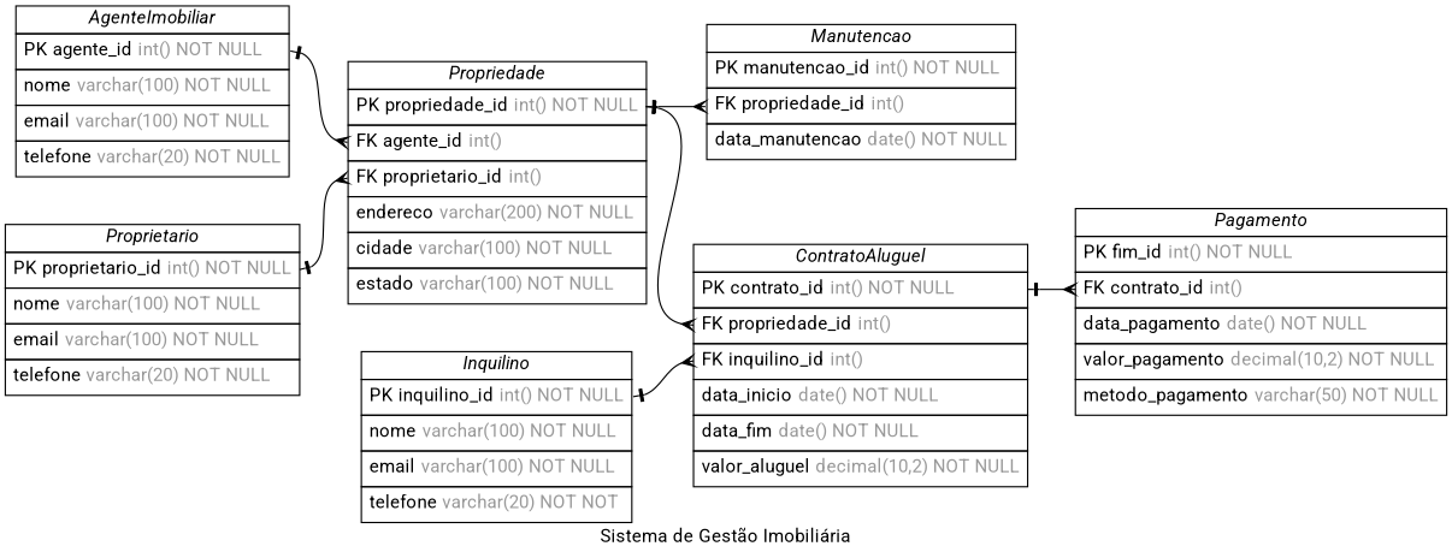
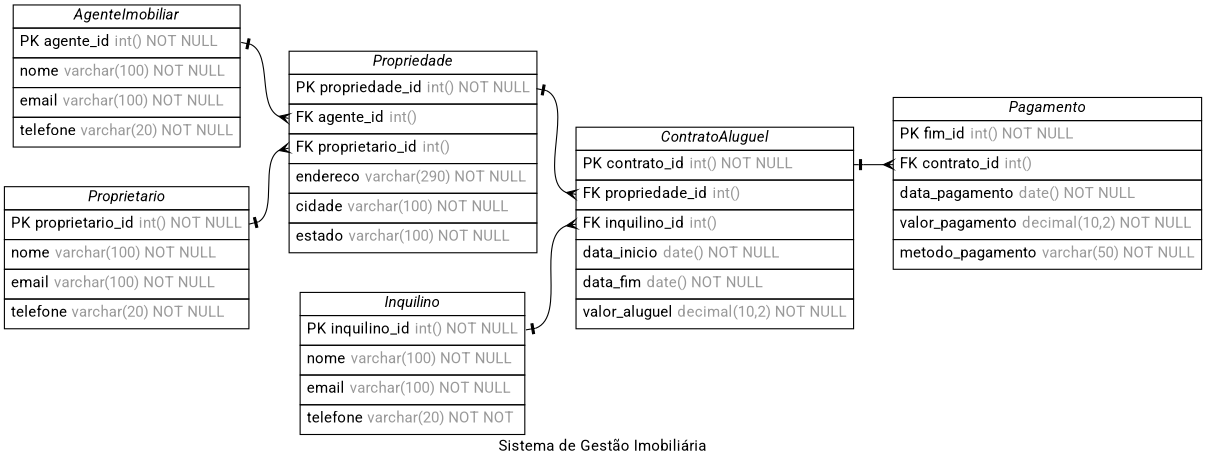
  digraph {
    concentrate=true
    fontname=Roboto
    label="Sistema de Gestão Imobiliária"
    nodesep=0.5
    rankdir=LR
    splines=spline
    node [fontname=Roboto shape=plain]
    edge [arrowhead=ocrow arrowsize=0.9 arrowtail=noneotee dir=both fontname=Roboto fontsize=12 headport=propriedade_id labelangle=32 labeldistance=1.8 penwidth=1.0 tailport=propriedade_id]
    n1 [label=<         <table border="0" cellborder="1" cellspacing="0" >         <tr><td><i>AgenteImobiliar</i></td></tr>         <tr><td port="agente_id" align="left" cellpadding="5">PK agente_id <font color="grey60">int() NOT NULL</font></td></tr>         <tr><td port="nome" align="left" cellpadding="5">nome <font color="grey60">varchar(100) NOT NULL</font></td></tr>         <tr><td port="email" align="left" cellpadding="5">email <font color="grey60">varchar(100) NOT NULL</font></td></tr>         <tr><td port="telefone" align="left" cellpadding="5">telefone <font color="grey60">varchar(20) NOT NULL</font></td></tr>     </table>>]
-   n2 [label=<         <table border="0" cellborder="1" cellspacing="0" >         <tr><td><i>Propriedade</i></td></tr>         <tr><td port="propriedade_id" align="left" cellpadding="5">PK propriedade_id <font color="grey60">int() NOT NULL</font></td></tr>         <tr><td port="agente_id" align="left" cellpadding="5">FK agente_id <font color="grey60">int()</font></td></tr>         <tr><td port="proprietario_id" align="left" cellpadding="5">FK proprietario_id <font color="grey60">int()</font></td></tr>         <tr><td port="endereco" align="left" cellpadding="5">endereco <font color="grey60">varchar(200) NOT NULL</font></td></tr>         <tr><td port="cidade" align="left" cellpadding="5">cidade <font color="grey60">varchar(100) NOT NULL</font></td></tr>         <tr><td port="estado" align="left" cellpadding="5">estado <font color="grey60">varchar(100) NOT NULL</font></td></tr>     </table>>]
+   n2 [label=<         <table border="0" cellborder="1" cellspacing="0" >         <tr><td><i>Propriedade</i></td></tr>         <tr><td port="propriedade_id" align="left" cellpadding="5">PK propriedade_id <font color="grey60">int() NOT NULL</font></td></tr>         <tr><td port="agente_id" align="left" cellpadding="5">FK agente_id <font color="grey60">int()</font></td></tr>         <tr><td port="proprietario_id" align="left" cellpadding="5">FK proprietario_id <font color="grey60">int()</font></td></tr>         <tr><td port="endereco" align="left" cellpadding="5">endereco <font color="grey60">varchar(290) NOT NULL</font></td></tr>         <tr><td port="cidade" align="left" cellpadding="5">cidade <font color="grey60">varchar(100) NOT NULL</font></td></tr>         <tr><td port="estado" align="left" cellpadding="5">estado <font color="grey60">varchar(100) NOT NULL</font></td></tr>     </table>>]
    n3 [label=<         <table border="0" cellborder="1" cellspacing="0" >         <tr><td><i>ContratoAluguel</i></td></tr>         <tr><td port="contrato_id" align="left" cellpadding="5">PK contrato_id <font color="grey60">int() NOT NULL</font></td></tr>         <tr><td port="propriedade_id" align="left" cellpadding="5">FK propriedade_id <font color="grey60">int()</font></td></tr>         <tr><td port="inquilino_id" align="left" cellpadding="5">FK inquilino_id <font color="grey60">int()</font></td></tr>         <tr><td port="data_inicio" align="left" cellpadding="5">data_inicio <font color="grey60">date() NOT NULL</font></td></tr>         <tr><td port="data_fim" align="left" cellpadding="5">data_fim <font color="grey60">date() NOT NULL</font></td></tr>         <tr><td port="valor_aluguel" align="left" cellpadding="5">valor_aluguel <font color="grey60">decimal(10,2) NOT NULL</font></td></tr>     </table>>]
-   n4 [label=<         <table border="0" cellborder="1" cellspacing="0" >         <tr><td><i>Manutencao</i></td></tr>         <tr><td port="manutencao_id" align="left" cellpadding="5">PK manutencao_id <font color="grey60">int() NOT NULL</font></td></tr>         <tr><td port="propriedade_id" align="left" cellpadding="5">FK propriedade_id <font color="grey60">int()</font></td></tr>         <tr><td port="data_manutencao" align="left" cellpadding="5">data_manutencao <font color="grey60">date() NOT NULL</font></td></tr>     </table>>]
    n5 [label=<         <table border="0" cellborder="1" cellspacing="0" >         <tr><td><i>Proprietario</i></td></tr>         <tr><td port="proprietario_id" align="left" cellpadding="5">PK proprietario_id <font color="grey60">int() NOT NULL</font></td></tr>         <tr><td port="nome" align="left" cellpadding="5">nome <font color="grey60">varchar(100) NOT NULL</font></td></tr>         <tr><td port="email" align="left" cellpadding="5">email <font color="grey60">varchar(100) NOT NULL</font></td></tr>         <tr><td port="telefone" align="left" cellpadding="5">telefone <font color="grey60">varchar(20) NOT NULL</font></td></tr>     </table>>]
    n6 [label=<         <table border="0" cellborder="1" cellspacing="0" >         <tr><td><i>Inquilino</i></td></tr>         <tr><td port="inquilino_id" align="left" cellpadding="5">PK inquilino_id <font color="grey60">int() NOT NULL</font></td></tr>         <tr><td port="nome" align="left" cellpadding="5">nome <font color="grey60">varchar(100) NOT NULL</font></td></tr>         <tr><td port="email" align="left" cellpadding="5">email <font color="grey60">varchar(100) NOT NULL</font></td></tr>         <tr><td port="telefone" align="left" cellpadding="5">telefone <font color="grey60">varchar(20) NOT NOT</font></td></tr>     </table>>]
    n7 [label=<         <table border="0" cellborder="1" cellspacing="0" >         <tr><td><i>Pagamento</i></td></tr>         <tr><td port="pagamento_id" align="left" cellpadding="5">PK fim_id <font color="grey60">int() NOT NULL</font></td></tr>         <tr><td port="contrato_id" align="left" cellpadding="5">FK contrato_id <font color="grey60">int()</font></td></tr>         <tr><td port="data_pagamento" align="left" cellpadding="5">data_pagamento <font color="grey60">date() NOT NULL</font></td></tr>         <tr><td port="valor_pagamento" align="left" cellpadding="5">valor_pagamento <font color="grey60">decimal(10,2) NOT NULL</font></td></tr>         <tr><td port="metodo_pagamento" align="left" cellpadding="5">metodo_pagamento <font color="grey60">varchar(50) NOT NULL</font></td></tr>     </table>>]
    n1 -> n2 [headport=agente_id tailport=agente_id]
    n2 -> n3
-   n2 -> n4
    n3 -> n7 [headport=contrato_id tailport=contrato_id]
    n5 -> n2 [headport=proprietario_id tailport=proprietario_id]
    n6 -> n3 [headport=inquilino_id tailport=inquilino_id]
  }
